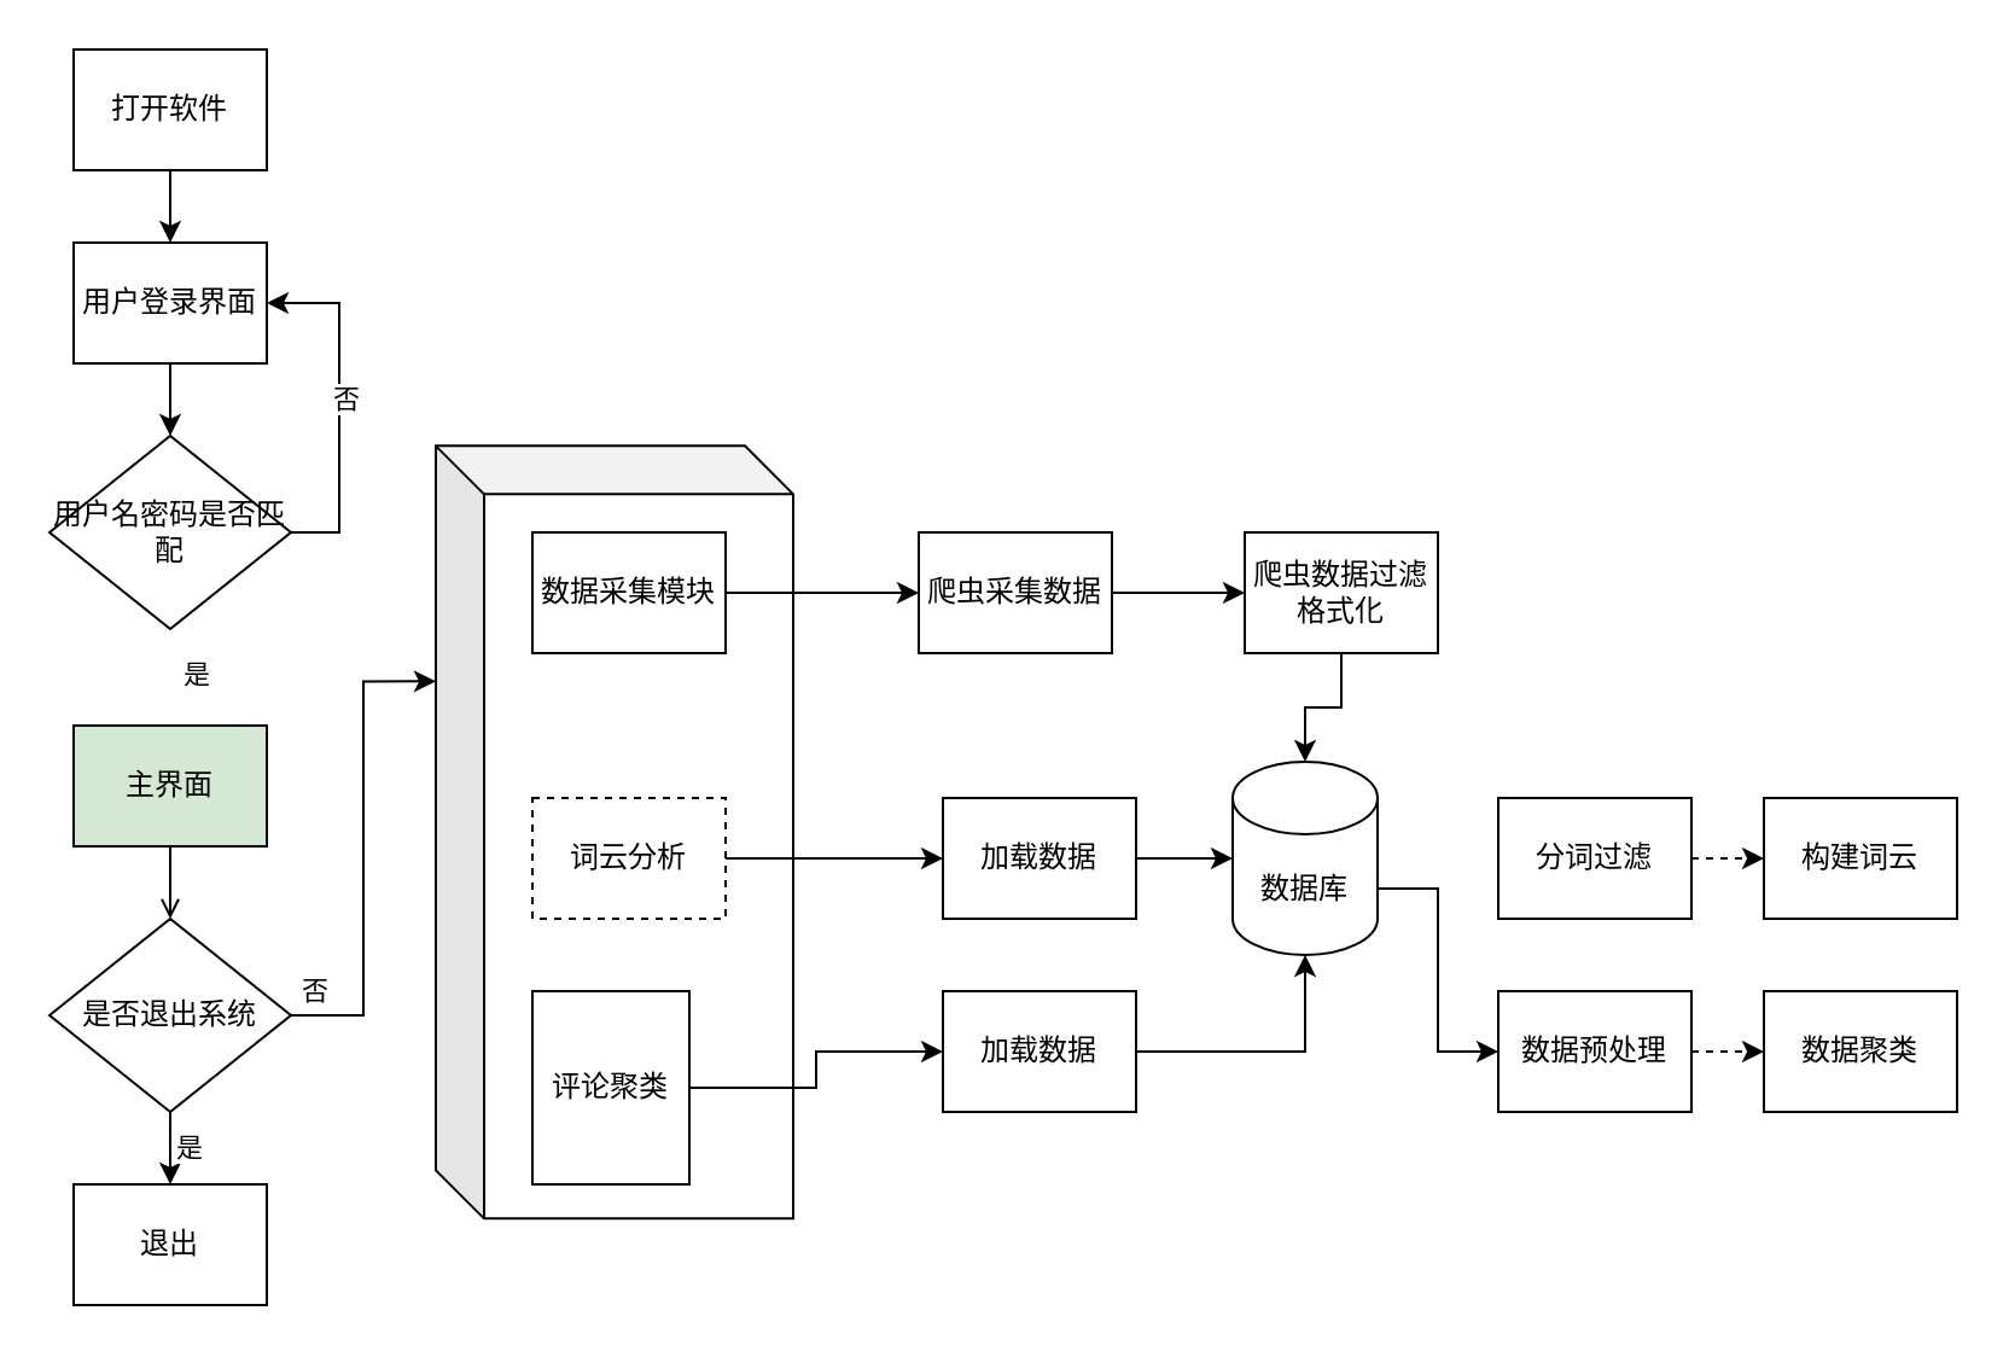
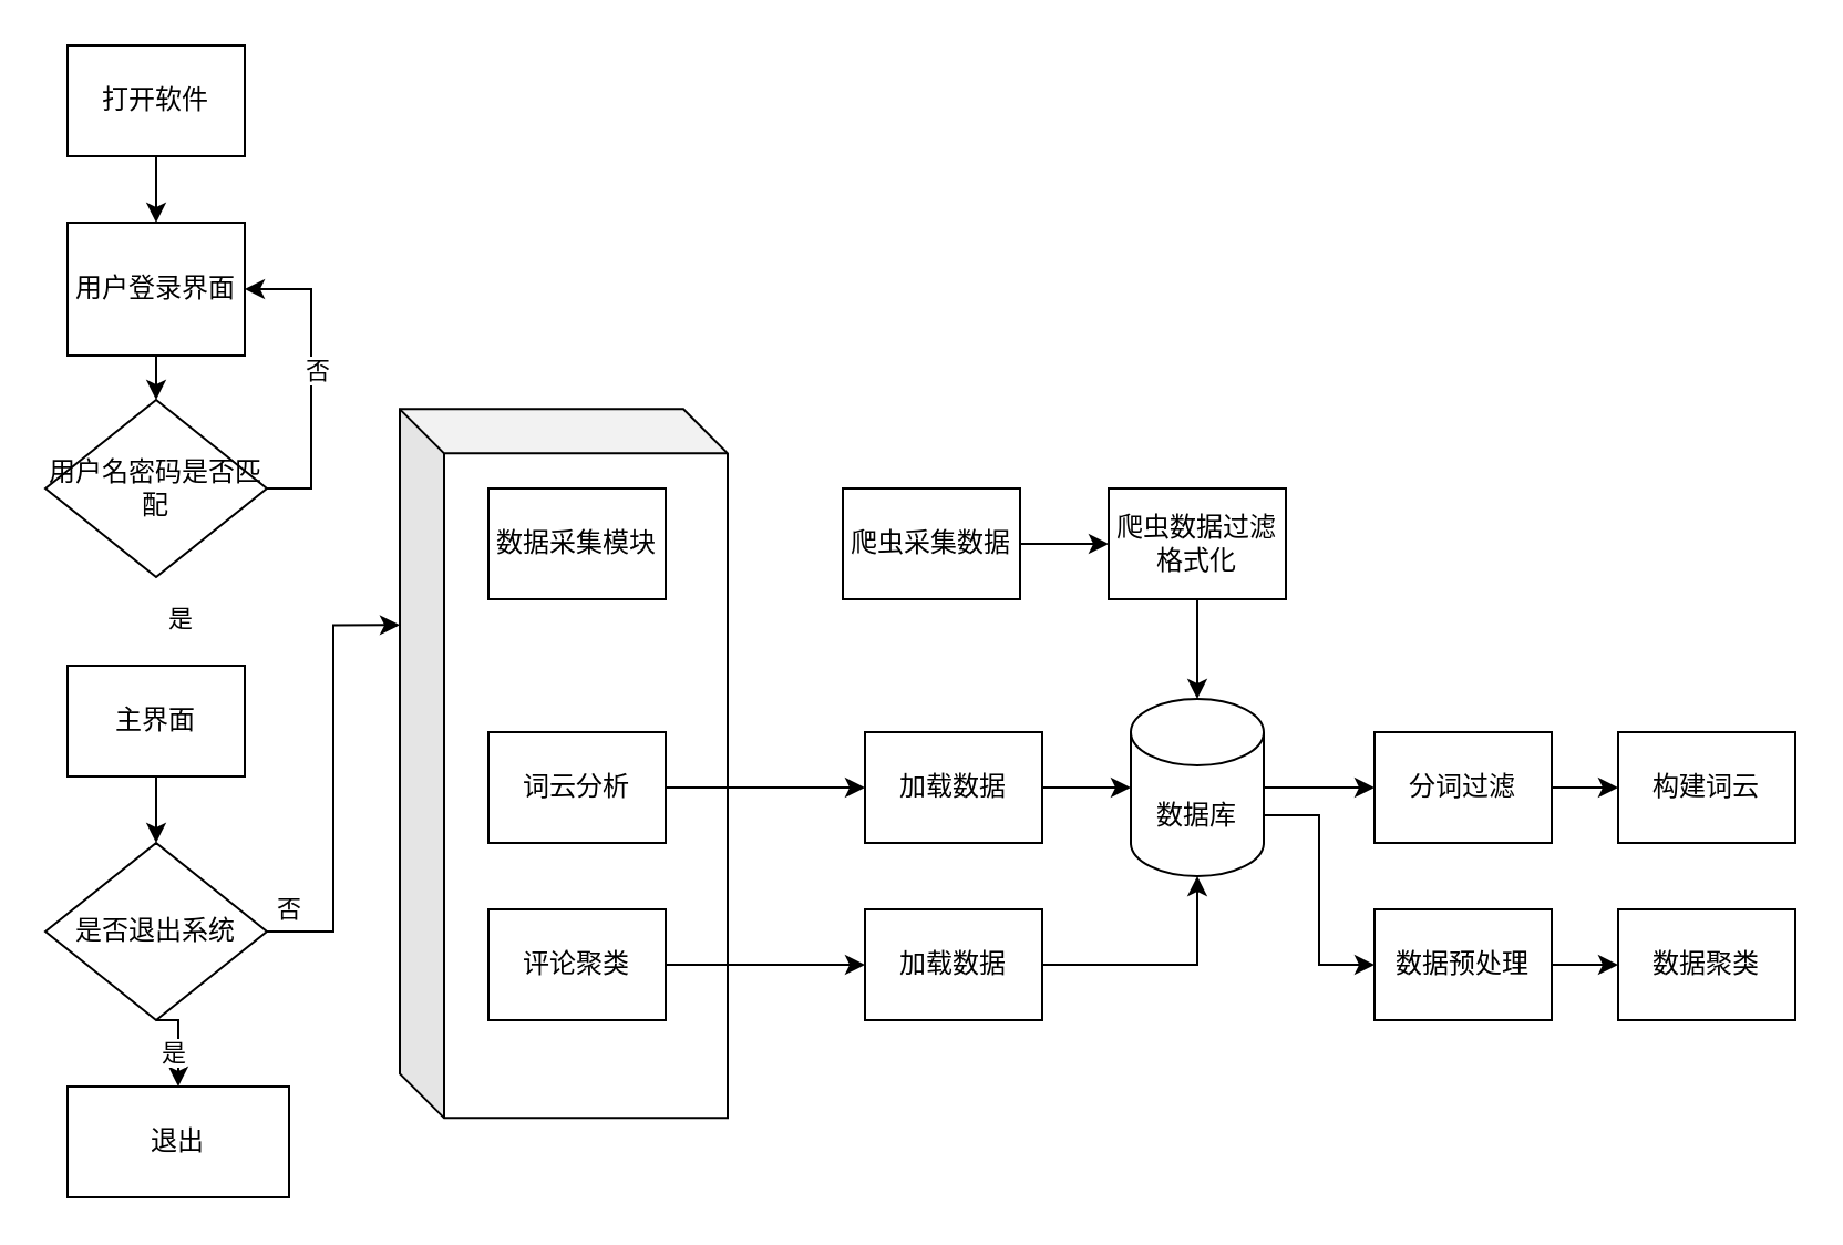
  <mxCell id="0" />
  <mxCell id="1" parent="0" />
  <mxCell id="2" value="" style="shape=cube;whiteSpace=wrap;html=1;boundedLbl=1;backgroundOutline=1;darkOpacity=0.05;darkOpacity2=0.1;" vertex="1" parent="1"><mxGeometry x="180" y="184.17" width="148" height="320" as="geometry" /></mxCell>
  <mxCell id="3" style="edgeStyle=orthogonalEdgeStyle;rounded=0;orthogonalLoop=1;jettySize=auto;html=1;exitX=0.5;exitY=1;exitDx=0;exitDy=0;entryX=0.5;entryY=0;entryDx=0;entryDy=0;" edge="1" parent="1" source="4" target="6"><mxGeometry relative="1" as="geometry" /></mxCell>
  <mxCell id="4" value="打开软件" style="rounded=0;whiteSpace=wrap;html=1;" vertex="1" parent="1"><mxGeometry x="30" y="20" width="80" height="50" as="geometry" /></mxCell>
  <mxCell id="5" style="edgeStyle=orthogonalEdgeStyle;rounded=0;orthogonalLoop=1;jettySize=auto;html=1;exitX=0.5;exitY=1;exitDx=0;exitDy=0;entryX=0.5;entryY=0;entryDx=0;entryDy=0;" edge="1" parent="1" source="6" target="9"><mxGeometry relative="1" as="geometry" /></mxCell>
- <mxCell id="6" value="用户登录界面" style="rounded=0;whiteSpace=wrap;html=1;" vertex="1" parent="1"><mxGeometry x="30" y="100" width="80" height="50" as="geometry" /></mxCell>
+ <mxCell id="6" value="用户登录界面" style="rounded=0;whiteSpace=wrap;html=1;" vertex="1" parent="1"><mxGeometry x="30" y="100" width="80" height="60" as="geometry" /></mxCell>
  <mxCell id="7" style="edgeStyle=orthogonalEdgeStyle;rounded=0;orthogonalLoop=1;jettySize=auto;html=1;exitX=1;exitY=0.5;exitDx=0;exitDy=0;entryX=1;entryY=0.5;entryDx=0;entryDy=0;" edge="1" parent="1" source="9" target="6"><mxGeometry relative="1" as="geometry" /></mxCell>
  <mxCell id="8" value="否" style="edgeLabel;html=1;align=center;verticalAlign=middle;resizable=0;points=[];" vertex="1" connectable="0" parent="7"><mxGeometry x="0.05" y="-2" relative="1" as="geometry"><mxPoint as="offset" /></mxGeometry></mxCell>
  <mxCell id="9" value="用户名密码是否匹配" style="rhombus;whiteSpace=wrap;html=1;" vertex="1" parent="1"><mxGeometry x="20" y="180" width="100" height="80" as="geometry" /></mxCell>
- <mxCell id="10" style="edgeStyle=orthogonalEdgeStyle;rounded=0;orthogonalLoop=1;jettySize=auto;html=1;exitX=0.5;exitY=1;exitDx=0;exitDy=0;entryX=0.5;entryY=0;entryDx=0;entryDy=0;endArrow=open;" edge="1" parent="1" source="11" target="24"><mxGeometry relative="1" as="geometry" /></mxCell>
- <mxCell id="11" value="主界面" style="rounded=0;whiteSpace=wrap;html=1;fillColor=#d5e8d4;" vertex="1" parent="1"><mxGeometry x="30" y="300" width="80" height="50" as="geometry" /></mxCell>
+ <mxCell id="10" style="edgeStyle=orthogonalEdgeStyle;rounded=0;orthogonalLoop=1;jettySize=auto;html=1;exitX=0.5;exitY=1;exitDx=0;exitDy=0;entryX=0.5;entryY=0;entryDx=0;entryDy=0;" edge="1" parent="1" source="11" target="24"><mxGeometry relative="1" as="geometry" /></mxCell>
+ <mxCell id="11" value="主界面" style="rounded=0;whiteSpace=wrap;html=1;" vertex="1" parent="1"><mxGeometry x="30" y="300" width="80" height="50" as="geometry" /></mxCell>
  <mxCell id="12" style="edgeStyle=orthogonalEdgeStyle;rounded=0;orthogonalLoop=1;jettySize=auto;html=1;exitX=1;exitY=0.5;exitDx=0;exitDy=0;entryX=0;entryY=0.5;entryDx=0;entryDy=0;" edge="1" parent="1" source="13" target="15"><mxGeometry relative="1" as="geometry" /></mxCell>
  <mxCell id="13" value="爬虫采集数据" style="rounded=0;whiteSpace=wrap;html=1;" vertex="1" parent="1"><mxGeometry x="380" y="220" width="80" height="50" as="geometry" /></mxCell>
  <mxCell id="14" style="edgeStyle=orthogonalEdgeStyle;rounded=0;orthogonalLoop=1;jettySize=auto;html=1;exitX=0.5;exitY=1;exitDx=0;exitDy=0;entryX=0.5;entryY=0;entryDx=0;entryDy=0;entryPerimeter=0;" edge="1" parent="1" source="15" target="37"><mxGeometry relative="1" as="geometry" /></mxCell>
- <mxCell id="15" value="爬虫数据过滤格式化" style="rounded=0;whiteSpace=wrap;html=1;" vertex="1" parent="1"><mxGeometry x="515" y="220" width="80" height="50" as="geometry" /></mxCell>
- <mxCell id="16" style="edgeStyle=orthogonalEdgeStyle;rounded=0;orthogonalLoop=1;jettySize=auto;html=1;exitX=1;exitY=0.5;exitDx=0;exitDy=0;entryX=0;entryY=0.5;entryDx=0;entryDy=0;dashed=1;" edge="1" parent="1" source="17" target="18"><mxGeometry relative="1" as="geometry" /></mxCell>
+ <mxCell id="15" value="爬虫数据过滤格式化" style="rounded=0;whiteSpace=wrap;html=1;" vertex="1" parent="1"><mxGeometry x="500" y="220" width="80" height="50" as="geometry" /></mxCell>
+ <mxCell id="16" style="edgeStyle=orthogonalEdgeStyle;rounded=0;orthogonalLoop=1;jettySize=auto;html=1;exitX=1;exitY=0.5;exitDx=0;exitDy=0;entryX=0;entryY=0.5;entryDx=0;entryDy=0;" edge="1" parent="1" source="17" target="18"><mxGeometry relative="1" as="geometry" /></mxCell>
  <mxCell id="17" value="分词过滤" style="rounded=0;whiteSpace=wrap;html=1;" vertex="1" parent="1"><mxGeometry x="620" y="330" width="80" height="50" as="geometry" /></mxCell>
  <mxCell id="18" value="构建词云" style="rounded=0;whiteSpace=wrap;html=1;" vertex="1" parent="1"><mxGeometry x="730" y="330" width="80" height="50" as="geometry" /></mxCell>
- <mxCell id="19" style="edgeStyle=orthogonalEdgeStyle;rounded=0;orthogonalLoop=1;jettySize=auto;html=1;exitX=1;exitY=0.5;exitDx=0;exitDy=0;entryX=0;entryY=0.5;entryDx=0;entryDy=0;dashed=1;" edge="1" parent="1" source="20" target="21"><mxGeometry relative="1" as="geometry" /></mxCell>
+ <mxCell id="19" style="edgeStyle=orthogonalEdgeStyle;rounded=0;orthogonalLoop=1;jettySize=auto;html=1;exitX=1;exitY=0.5;exitDx=0;exitDy=0;entryX=0;entryY=0.5;entryDx=0;entryDy=0;" edge="1" parent="1" source="20" target="21"><mxGeometry relative="1" as="geometry" /></mxCell>
  <mxCell id="20" value="数据预处理" style="rounded=0;whiteSpace=wrap;html=1;" vertex="1" parent="1"><mxGeometry x="620" y="410" width="80" height="50" as="geometry" /></mxCell>
  <mxCell id="21" value="数据聚类" style="rounded=0;whiteSpace=wrap;html=1;" vertex="1" parent="1"><mxGeometry x="730" y="410" width="80" height="50" as="geometry" /></mxCell>
  <mxCell id="22" style="edgeStyle=orthogonalEdgeStyle;rounded=0;orthogonalLoop=1;jettySize=auto;html=1;exitX=0.5;exitY=1;exitDx=0;exitDy=0;entryX=0.5;entryY=0;entryDx=0;entryDy=0;" edge="1" parent="1" source="24" target="25"><mxGeometry relative="1" as="geometry" /></mxCell>
  <mxCell id="23" style="edgeStyle=orthogonalEdgeStyle;rounded=0;orthogonalLoop=1;jettySize=auto;html=1;exitX=1;exitY=0.5;exitDx=0;exitDy=0;entryX=0;entryY=0;entryDx=0;entryDy=97.5;entryPerimeter=0;" edge="1" parent="1" source="24" target="2"><mxGeometry relative="1" as="geometry" /></mxCell>
  <mxCell id="24" value="是否退出系统" style="rhombus;whiteSpace=wrap;html=1;" vertex="1" parent="1"><mxGeometry x="20" y="380" width="100" height="80" as="geometry" /></mxCell>
- <mxCell id="25" value="退出" style="rounded=0;whiteSpace=wrap;html=1;" vertex="1" parent="1"><mxGeometry x="30" y="490" width="80" height="50" as="geometry" /></mxCell>
+ <mxCell id="25" value="退出" style="rounded=0;whiteSpace=wrap;html=1;" vertex="1" parent="1"><mxGeometry x="30" y="490" width="100" height="50" as="geometry" /></mxCell>
  <mxCell id="26" value="是" style="edgeLabel;html=1;align=center;verticalAlign=middle;resizable=0;points=[];" vertex="1" connectable="0" parent="1"><mxGeometry x="152" y="174.167" as="geometry"><mxPoint x="-72" y="104" as="offset" /></mxGeometry></mxCell>
  <mxCell id="27" value="否" style="edgeLabel;html=1;align=center;verticalAlign=middle;resizable=0;points=[];" vertex="1" connectable="0" parent="1"><mxGeometry x="162" y="184.167" as="geometry"><mxPoint x="-33" y="225" as="offset" /></mxGeometry></mxCell>
  <mxCell id="28" value="是" style="edgeLabel;html=1;align=center;verticalAlign=middle;resizable=0;points=[];" vertex="1" connectable="0" parent="1"><mxGeometry x="110" y="249.997" as="geometry"><mxPoint x="-33" y="225" as="offset" /></mxGeometry></mxCell>
- <mxCell id="29" style="edgeStyle=orthogonalEdgeStyle;rounded=0;orthogonalLoop=1;jettySize=auto;html=1;exitX=1;exitY=0.5;exitDx=0;exitDy=0;entryX=0;entryY=0.5;entryDx=0;entryDy=0;" edge="1" parent="1" source="30" target="13"><mxGeometry relative="1" as="geometry" /></mxCell>
  <mxCell id="30" value="数据采集模块" style="rounded=0;whiteSpace=wrap;html=1;" vertex="1" parent="1"><mxGeometry x="220" y="220" width="80" height="50" as="geometry" /></mxCell>
  <mxCell id="31" style="edgeStyle=orthogonalEdgeStyle;rounded=0;orthogonalLoop=1;jettySize=auto;html=1;exitX=1;exitY=0.5;exitDx=0;exitDy=0;entryX=0;entryY=0.5;entryDx=0;entryDy=0;" edge="1" parent="1" source="32" target="39"><mxGeometry relative="1" as="geometry" /></mxCell>
- <mxCell id="32" value="词云分析" style="rounded=0;whiteSpace=wrap;html=1;dashed=1;" vertex="1" parent="1"><mxGeometry x="220" y="330" width="80" height="50" as="geometry" /></mxCell>
+ <mxCell id="32" value="词云分析" style="rounded=0;whiteSpace=wrap;html=1;" vertex="1" parent="1"><mxGeometry x="220" y="330" width="80" height="50" as="geometry" /></mxCell>
  <mxCell id="33" style="edgeStyle=orthogonalEdgeStyle;rounded=0;orthogonalLoop=1;jettySize=auto;html=1;exitX=1;exitY=0.5;exitDx=0;exitDy=0;entryX=0;entryY=0.5;entryDx=0;entryDy=0;" edge="1" parent="1" source="34" target="41"><mxGeometry relative="1" as="geometry" /></mxCell>
- <mxCell id="34" value="评论聚类" style="rounded=0;whiteSpace=wrap;html=1;" vertex="1" parent="1"><mxGeometry x="220" y="410" width="65" height="80" as="geometry" /></mxCell>
+ <mxCell id="34" value="评论聚类" style="rounded=0;whiteSpace=wrap;html=1;" vertex="1" parent="1"><mxGeometry x="220" y="410" width="80" height="50" as="geometry" /></mxCell>
+ <mxCell id="35" style="edgeStyle=orthogonalEdgeStyle;rounded=0;orthogonalLoop=1;jettySize=auto;html=1;exitX=1;exitY=0.5;exitDx=0;exitDy=0;exitPerimeter=0;entryX=0;entryY=0.5;entryDx=0;entryDy=0;" edge="1" parent="1" source="37" target="17"><mxGeometry relative="1" as="geometry" /></mxCell>
  <mxCell id="36" style="edgeStyle=orthogonalEdgeStyle;rounded=0;orthogonalLoop=1;jettySize=auto;html=1;exitX=1;exitY=0;exitDx=0;exitDy=52.5;exitPerimeter=0;entryX=0;entryY=0.5;entryDx=0;entryDy=0;" edge="1" parent="1" source="37" target="20"><mxGeometry relative="1" as="geometry" /></mxCell>
  <mxCell id="37" value="数据库" style="shape=cylinder3;whiteSpace=wrap;html=1;boundedLbl=1;backgroundOutline=1;size=15;" vertex="1" parent="1"><mxGeometry x="510" y="315" width="60" height="80" as="geometry" /></mxCell>
  <mxCell id="38" style="edgeStyle=orthogonalEdgeStyle;rounded=0;orthogonalLoop=1;jettySize=auto;html=1;exitX=1;exitY=0.5;exitDx=0;exitDy=0;entryX=0;entryY=0.5;entryDx=0;entryDy=0;entryPerimeter=0;" edge="1" parent="1" source="39" target="37"><mxGeometry relative="1" as="geometry" /></mxCell>
  <mxCell id="39" value="加载数据" style="rounded=0;whiteSpace=wrap;html=1;" vertex="1" parent="1"><mxGeometry x="390" y="330" width="80" height="50" as="geometry" /></mxCell>
  <mxCell id="40" style="edgeStyle=orthogonalEdgeStyle;rounded=0;orthogonalLoop=1;jettySize=auto;html=1;exitX=1;exitY=0.5;exitDx=0;exitDy=0;entryX=0.5;entryY=1;entryDx=0;entryDy=0;entryPerimeter=0;" edge="1" parent="1" source="41" target="37"><mxGeometry relative="1" as="geometry" /></mxCell>
  <mxCell id="41" value="加载数据" style="rounded=0;whiteSpace=wrap;html=1;" vertex="1" parent="1"><mxGeometry x="390" y="410" width="80" height="50" as="geometry" /></mxCell>
